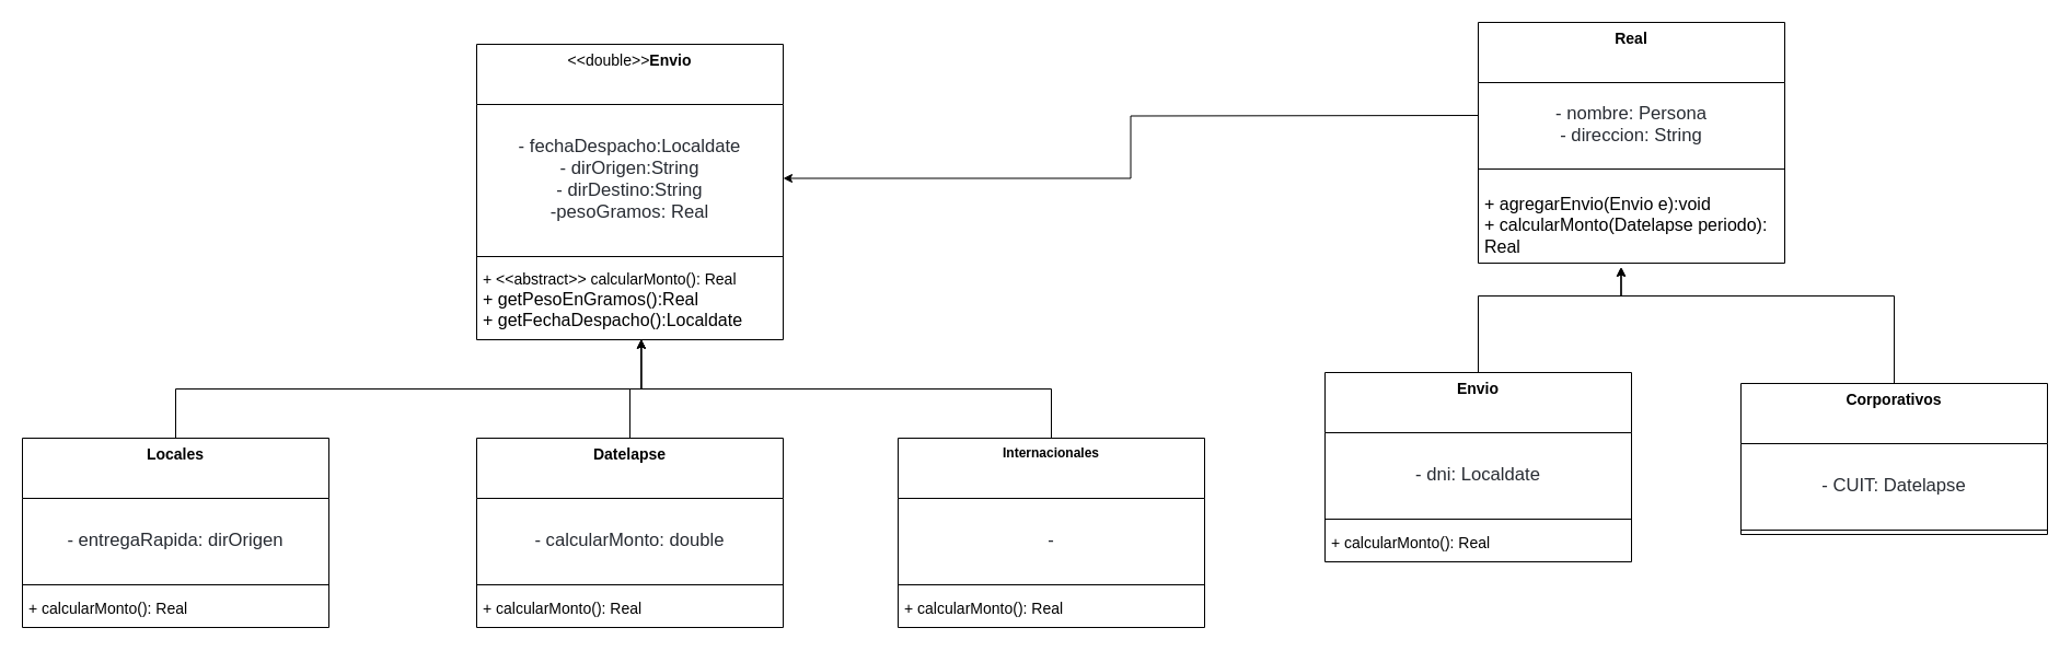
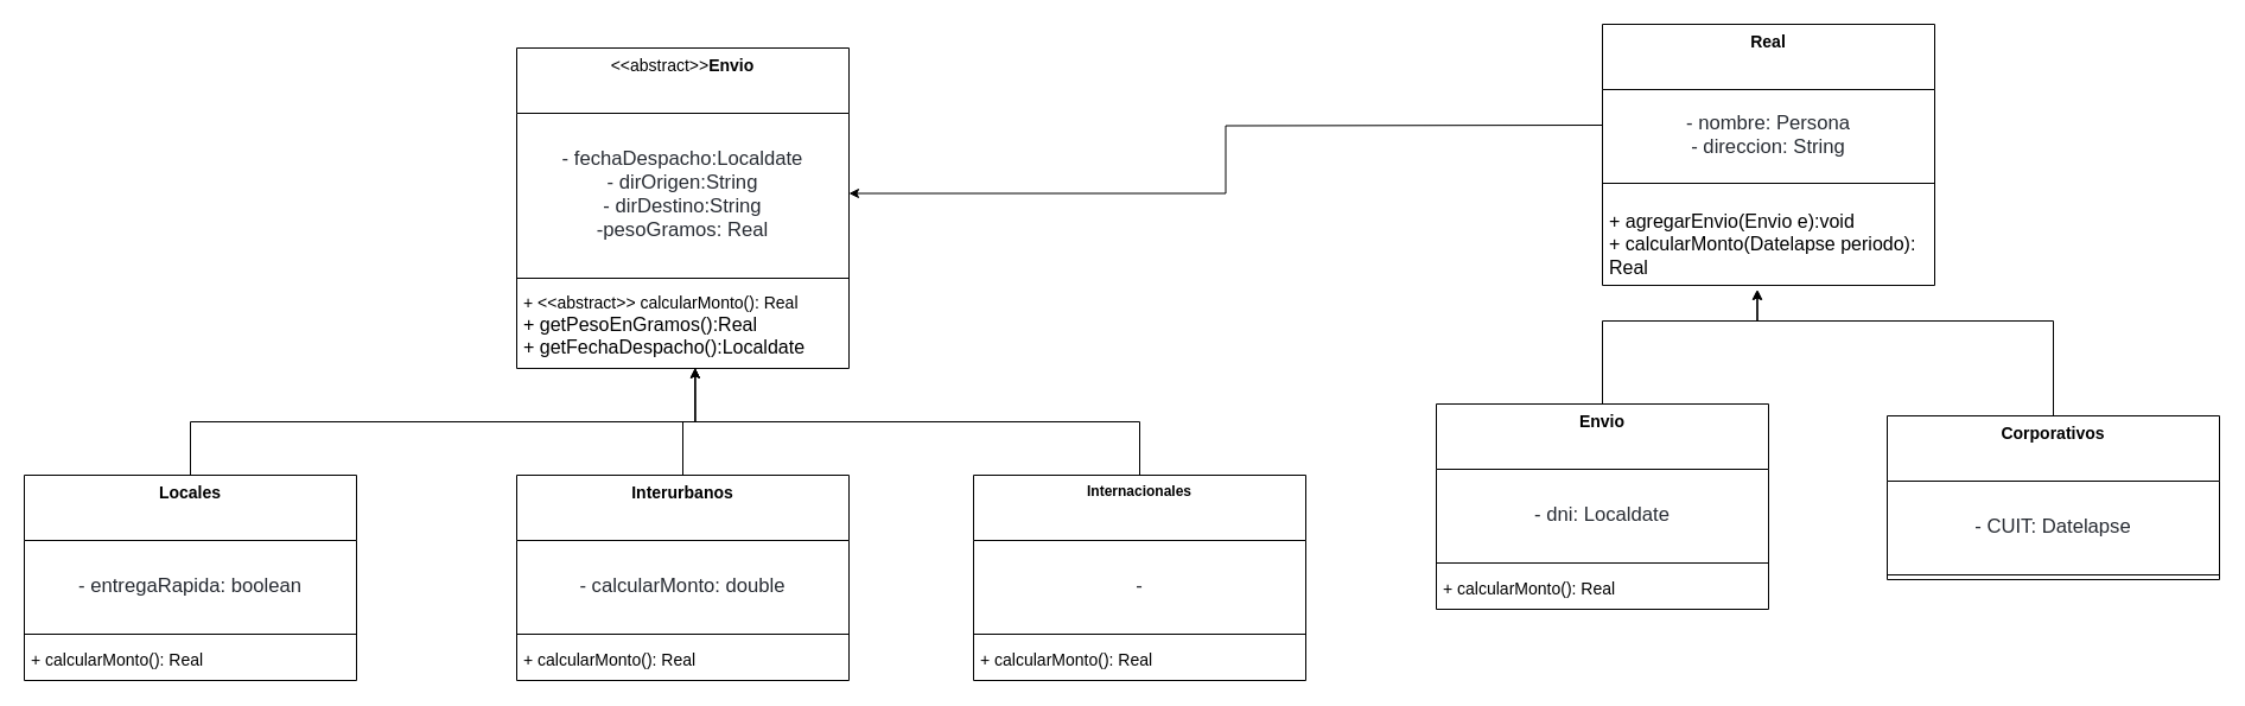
  <mxCell id="0" />
  <mxCell id="1" parent="0" />
- <mxCell id="2" value="&lt;font style=&quot;font-size: 14px;&quot;&gt;&amp;lt;&amp;lt;double&amp;gt;&amp;gt;&lt;b&gt;Envio&lt;/b&gt;&lt;/font&gt;" style="swimlane;fontStyle=0;align=center;verticalAlign=top;childLayout=stackLayout;horizontal=1;startSize=55;horizontalStack=0;resizeParent=1;resizeParentMax=0;resizeLast=0;collapsible=0;marginBottom=0;html=1;whiteSpace=wrap;" parent="1" vertex="1"><mxGeometry x="435" y="40" width="280" height="270" as="geometry" /></mxCell>
+ <mxCell id="2" value="&lt;font style=&quot;font-size: 14px;&quot;&gt;&amp;lt;&amp;lt;abstract&amp;gt;&amp;gt;&lt;b&gt;Envio&lt;/b&gt;&lt;/font&gt;" style="swimlane;fontStyle=0;align=center;verticalAlign=top;childLayout=stackLayout;horizontal=1;startSize=55;horizontalStack=0;resizeParent=1;resizeParentMax=0;resizeLast=0;collapsible=0;marginBottom=0;html=1;whiteSpace=wrap;" parent="1" vertex="1"><mxGeometry x="435" y="40" width="280" height="270" as="geometry" /></mxCell>
  <mxCell id="3" value="&lt;span data-lucid-content=&quot;{&amp;quot;t&amp;quot;:&amp;quot;- fechaDespacho:Localdate\n- dirOrigen:String\n- dirDestino:String\n-pesoGramos: Real&amp;quot;,&amp;quot;m&amp;quot;:[{&amp;quot;s&amp;quot;:0,&amp;quot;n&amp;quot;:&amp;quot;a&amp;quot;,&amp;quot;v&amp;quot;:&amp;quot;center&amp;quot;},{&amp;quot;s&amp;quot;:0,&amp;quot;n&amp;quot;:&amp;quot;c&amp;quot;,&amp;quot;v&amp;quot;:&amp;quot;#282c33ff&amp;quot;,&amp;quot;e&amp;quot;:82},{&amp;quot;s&amp;quot;:0,&amp;quot;n&amp;quot;:&amp;quot;fsp&amp;quot;,&amp;quot;v&amp;quot;:&amp;quot;ss_presetShapeStyle1_textStyle&amp;quot;,&amp;quot;e&amp;quot;:82},{&amp;quot;s&amp;quot;:0,&amp;quot;n&amp;quot;:&amp;quot;s&amp;quot;,&amp;quot;v&amp;quot;:22.222,&amp;quot;e&amp;quot;:82},{&amp;quot;s&amp;quot;:26,&amp;quot;n&amp;quot;:&amp;quot;a&amp;quot;,&amp;quot;v&amp;quot;:&amp;quot;center&amp;quot;},{&amp;quot;s&amp;quot;:45,&amp;quot;n&amp;quot;:&amp;quot;a&amp;quot;,&amp;quot;v&amp;quot;:&amp;quot;center&amp;quot;},{&amp;quot;s&amp;quot;:65,&amp;quot;n&amp;quot;:&amp;quot;a&amp;quot;,&amp;quot;v&amp;quot;:&amp;quot;center&amp;quot;}]}&quot; data-lucid-type=&quot;application/vnd.lucid.text&quot;&gt;&lt;span style=&quot;color:#282c33;font-size:16.667px;&quot;&gt;- fechaDespacho:Localdate&lt;br&gt;&lt;/span&gt;&lt;span style=&quot;color:#282c33;font-size:16.667px;&quot;&gt;- dirOrigen:String&lt;br&gt;&lt;/span&gt;&lt;span style=&quot;color:#282c33;font-size:16.667px;&quot;&gt;- dirDestino:String&lt;br&gt;&lt;/span&gt;&lt;span style=&quot;color:#282c33;font-size:16.667px;&quot;&gt;-pesoGramos: Real&lt;/span&gt;&lt;/span&gt;" style="text;html=1;strokeColor=none;fillColor=none;align=center;verticalAlign=middle;spacingLeft=4;spacingRight=4;overflow=hidden;rotatable=0;points=[[0,0.5],[1,0.5]];portConstraint=eastwest;whiteSpace=wrap;" parent="2" vertex="1"><mxGeometry y="55" width="280" height="135" as="geometry" /></mxCell>
  <mxCell id="4" value="" style="line;strokeWidth=1;fillColor=none;align=left;verticalAlign=middle;spacingTop=-1;spacingLeft=3;spacingRight=3;rotatable=0;labelPosition=right;points=[];portConstraint=eastwest;" parent="2" vertex="1"><mxGeometry y="190" width="280" height="8" as="geometry" /></mxCell>
  <mxCell id="5" value="&lt;font style=&quot;font-size: 14px;&quot;&gt;+ &amp;lt;&amp;lt;abstract&amp;gt;&amp;gt; calcularMonto(): Real&lt;/font&gt;&lt;div&gt;&lt;font size=&quot;3&quot;&gt;+ getPesoEnGramos():Real&lt;/font&gt;&lt;/div&gt;&lt;div&gt;&lt;font size=&quot;3&quot;&gt;+ getFechaDespacho():Localdate&lt;/font&gt;&lt;/div&gt;" style="text;html=1;strokeColor=none;fillColor=none;align=left;verticalAlign=middle;spacingLeft=4;spacingRight=4;overflow=hidden;rotatable=0;points=[[0,0.5],[1,0.5]];portConstraint=eastwest;whiteSpace=wrap;" parent="2" vertex="1"><mxGeometry y="198" width="280" height="72" as="geometry" /></mxCell>
  <mxCell id="6" value="&lt;b&gt;&lt;font style=&quot;font-size: 14px;&quot;&gt;Locales&lt;/font&gt;&lt;/b&gt;" style="swimlane;fontStyle=0;align=center;verticalAlign=top;childLayout=stackLayout;horizontal=1;startSize=55;horizontalStack=0;resizeParent=1;resizeParentMax=0;resizeLast=0;collapsible=0;marginBottom=0;html=1;whiteSpace=wrap;" parent="1" vertex="1"><mxGeometry x="20" y="400" width="280" height="173" as="geometry" /></mxCell>
- <mxCell id="7" value="&lt;font color=&quot;#282c33&quot;&gt;&lt;span style=&quot;font-size: 16.667px;&quot;&gt;- entregaRapida: dirOrigen&lt;/span&gt;&lt;/font&gt;" style="text;html=1;strokeColor=none;fillColor=none;align=center;verticalAlign=middle;spacingLeft=4;spacingRight=4;overflow=hidden;rotatable=0;points=[[0,0.5],[1,0.5]];portConstraint=eastwest;whiteSpace=wrap;" parent="6" vertex="1"><mxGeometry y="55" width="280" height="75" as="geometry" /></mxCell>
+ <mxCell id="7" value="&lt;font color=&quot;#282c33&quot;&gt;&lt;span style=&quot;font-size: 16.667px;&quot;&gt;- entregaRapida: boolean&lt;/span&gt;&lt;/font&gt;" style="text;html=1;strokeColor=none;fillColor=none;align=center;verticalAlign=middle;spacingLeft=4;spacingRight=4;overflow=hidden;rotatable=0;points=[[0,0.5],[1,0.5]];portConstraint=eastwest;whiteSpace=wrap;" parent="6" vertex="1"><mxGeometry y="55" width="280" height="75" as="geometry" /></mxCell>
  <mxCell id="8" value="" style="line;strokeWidth=1;fillColor=none;align=left;verticalAlign=middle;spacingTop=-1;spacingLeft=3;spacingRight=3;rotatable=0;labelPosition=right;points=[];portConstraint=eastwest;" parent="6" vertex="1"><mxGeometry y="130" width="280" height="8" as="geometry" /></mxCell>
  <mxCell id="9" value="&lt;font style=&quot;font-size: 14px;&quot;&gt;+ calcularMonto(): Real&lt;/font&gt;" style="text;html=1;strokeColor=none;fillColor=none;align=left;verticalAlign=middle;spacingLeft=4;spacingRight=4;overflow=hidden;rotatable=0;points=[[0,0.5],[1,0.5]];portConstraint=eastwest;whiteSpace=wrap;" parent="6" vertex="1"><mxGeometry y="138" width="280" height="35" as="geometry" /></mxCell>
- <mxCell id="10" value="&lt;b&gt;&lt;font style=&quot;font-size: 14px;&quot;&gt;Datelapse&lt;/font&gt;&lt;/b&gt;" style="swimlane;fontStyle=0;align=center;verticalAlign=top;childLayout=stackLayout;horizontal=1;startSize=55;horizontalStack=0;resizeParent=1;resizeParentMax=0;resizeLast=0;collapsible=0;marginBottom=0;html=1;whiteSpace=wrap;" parent="1" vertex="1"><mxGeometry x="435" y="400" width="280" height="173" as="geometry" /></mxCell>
+ <mxCell id="10" value="&lt;b&gt;&lt;font style=&quot;font-size: 14px;&quot;&gt;Interurbanos&lt;/font&gt;&lt;/b&gt;" style="swimlane;fontStyle=0;align=center;verticalAlign=top;childLayout=stackLayout;horizontal=1;startSize=55;horizontalStack=0;resizeParent=1;resizeParentMax=0;resizeLast=0;collapsible=0;marginBottom=0;html=1;whiteSpace=wrap;" parent="1" vertex="1"><mxGeometry x="435" y="400" width="280" height="173" as="geometry" /></mxCell>
  <mxCell id="11" value="&lt;font color=&quot;#282c33&quot;&gt;&lt;span style=&quot;font-size: 16.667px;&quot;&gt;- calcularMonto: double&lt;/span&gt;&lt;/font&gt;" style="text;html=1;strokeColor=none;fillColor=none;align=center;verticalAlign=middle;spacingLeft=4;spacingRight=4;overflow=hidden;rotatable=0;points=[[0,0.5],[1,0.5]];portConstraint=eastwest;whiteSpace=wrap;" parent="10" vertex="1"><mxGeometry y="55" width="280" height="75" as="geometry" /></mxCell>
  <mxCell id="12" value="" style="line;strokeWidth=1;fillColor=none;align=left;verticalAlign=middle;spacingTop=-1;spacingLeft=3;spacingRight=3;rotatable=0;labelPosition=right;points=[];portConstraint=eastwest;" parent="10" vertex="1"><mxGeometry y="130" width="280" height="8" as="geometry" /></mxCell>
  <mxCell id="13" value="&lt;font style=&quot;font-size: 14px;&quot;&gt;+ calcularMonto(): Real&lt;/font&gt;" style="text;html=1;strokeColor=none;fillColor=none;align=left;verticalAlign=middle;spacingLeft=4;spacingRight=4;overflow=hidden;rotatable=0;points=[[0,0.5],[1,0.5]];portConstraint=eastwest;whiteSpace=wrap;" parent="10" vertex="1"><mxGeometry y="138" width="280" height="35" as="geometry" /></mxCell>
  <mxCell id="14" value="&lt;b&gt;Internacionales&lt;/b&gt;" style="swimlane;fontStyle=0;align=center;verticalAlign=top;childLayout=stackLayout;horizontal=1;startSize=55;horizontalStack=0;resizeParent=1;resizeParentMax=0;resizeLast=0;collapsible=0;marginBottom=0;html=1;whiteSpace=wrap;" parent="1" vertex="1"><mxGeometry x="820" y="400" width="280" height="173" as="geometry" /></mxCell>
  <mxCell id="15" value="&lt;font color=&quot;#282c33&quot;&gt;&lt;span style=&quot;font-size: 16.667px;&quot;&gt;-&lt;/span&gt;&lt;/font&gt;" style="text;html=1;strokeColor=none;fillColor=none;align=center;verticalAlign=middle;spacingLeft=4;spacingRight=4;overflow=hidden;rotatable=0;points=[[0,0.5],[1,0.5]];portConstraint=eastwest;whiteSpace=wrap;" parent="14" vertex="1"><mxGeometry y="55" width="280" height="75" as="geometry" /></mxCell>
  <mxCell id="16" value="" style="line;strokeWidth=1;fillColor=none;align=left;verticalAlign=middle;spacingTop=-1;spacingLeft=3;spacingRight=3;rotatable=0;labelPosition=right;points=[];portConstraint=eastwest;" parent="14" vertex="1"><mxGeometry y="130" width="280" height="8" as="geometry" /></mxCell>
  <mxCell id="17" value="&lt;font style=&quot;font-size: 14px;&quot;&gt;+ calcularMonto(): Real&lt;/font&gt;" style="text;html=1;strokeColor=none;fillColor=none;align=left;verticalAlign=middle;spacingLeft=4;spacingRight=4;overflow=hidden;rotatable=0;points=[[0,0.5],[1,0.5]];portConstraint=eastwest;whiteSpace=wrap;" parent="14" vertex="1"><mxGeometry y="138" width="280" height="35" as="geometry" /></mxCell>
  <mxCell id="18" style="edgeStyle=orthogonalEdgeStyle;rounded=0;orthogonalLoop=1;jettySize=auto;html=1;exitX=0.5;exitY=0;exitDx=0;exitDy=0;entryX=0.537;entryY=0.996;entryDx=0;entryDy=0;entryPerimeter=0;" parent="1" source="6" target="5" edge="1"><mxGeometry relative="1" as="geometry" /></mxCell>
  <mxCell id="19" style="edgeStyle=orthogonalEdgeStyle;rounded=0;orthogonalLoop=1;jettySize=auto;html=1;entryX=0.537;entryY=0.996;entryDx=0;entryDy=0;entryPerimeter=0;" parent="1" source="10" target="5" edge="1"><mxGeometry relative="1" as="geometry" /></mxCell>
  <mxCell id="20" style="edgeStyle=orthogonalEdgeStyle;rounded=0;orthogonalLoop=1;jettySize=auto;html=1;entryX=0.537;entryY=0.996;entryDx=0;entryDy=0;entryPerimeter=0;" parent="1" source="14" target="5" edge="1"><mxGeometry relative="1" as="geometry" /></mxCell>
  <mxCell id="21" style="edgeStyle=orthogonalEdgeStyle;rounded=0;orthogonalLoop=1;jettySize=auto;html=1;entryX=1;entryY=0.5;entryDx=0;entryDy=0;" parent="1" target="3" edge="1"><mxGeometry relative="1" as="geometry"><mxPoint x="1350" y="105" as="sourcePoint" /></mxGeometry></mxCell>
  <mxCell id="22" value="&lt;b&gt;&lt;font style=&quot;font-size: 14px;&quot;&gt;Envio&lt;/font&gt;&lt;/b&gt;" style="swimlane;fontStyle=0;align=center;verticalAlign=top;childLayout=stackLayout;horizontal=1;startSize=55;horizontalStack=0;resizeParent=1;resizeParentMax=0;resizeLast=0;collapsible=0;marginBottom=0;html=1;whiteSpace=wrap;" parent="1" vertex="1"><mxGeometry x="1210" y="340" width="280" height="173" as="geometry" /></mxCell>
  <mxCell id="23" value="&lt;div&gt;&lt;span style=&quot;font-size: 16.667px; color: rgb(40, 44, 51); background-color: initial;&quot;&gt;- dni: Localdate&lt;/span&gt;&lt;/div&gt;" style="text;html=1;strokeColor=none;fillColor=none;align=center;verticalAlign=middle;spacingLeft=4;spacingRight=4;overflow=hidden;rotatable=0;points=[[0,0.5],[1,0.5]];portConstraint=eastwest;whiteSpace=wrap;" parent="22" vertex="1"><mxGeometry y="55" width="280" height="75" as="geometry" /></mxCell>
  <mxCell id="24" value="" style="line;strokeWidth=1;fillColor=none;align=left;verticalAlign=middle;spacingTop=-1;spacingLeft=3;spacingRight=3;rotatable=0;labelPosition=right;points=[];portConstraint=eastwest;" parent="22" vertex="1"><mxGeometry y="130" width="280" height="8" as="geometry" /></mxCell>
  <mxCell id="25" value="&lt;font style=&quot;font-size: 14px;&quot;&gt;+ calcularMonto(): Real&lt;/font&gt;" style="text;html=1;strokeColor=none;fillColor=none;align=left;verticalAlign=middle;spacingLeft=4;spacingRight=4;overflow=hidden;rotatable=0;points=[[0,0.5],[1,0.5]];portConstraint=eastwest;whiteSpace=wrap;" parent="22" vertex="1"><mxGeometry y="138" width="280" height="35" as="geometry" /></mxCell>
  <mxCell id="26" style="edgeStyle=orthogonalEdgeStyle;rounded=0;orthogonalLoop=1;jettySize=auto;html=1;entryX=0.467;entryY=1.046;entryDx=0;entryDy=0;entryPerimeter=0;" parent="1" source="22" edge="1" target="33"><mxGeometry relative="1" as="geometry"><mxPoint x="1480" y="200" as="targetPoint" /><Array as="points"><mxPoint x="1350" y="270" /><mxPoint x="1481" y="270" /></Array></mxGeometry></mxCell>
  <mxCell id="27" value="&lt;b&gt;&lt;font style=&quot;font-size: 14px;&quot;&gt;Corporativos&lt;/font&gt;&lt;/b&gt;" style="swimlane;fontStyle=0;align=center;verticalAlign=top;childLayout=stackLayout;horizontal=1;startSize=55;horizontalStack=0;resizeParent=1;resizeParentMax=0;resizeLast=0;collapsible=0;marginBottom=0;html=1;whiteSpace=wrap;" parent="1" vertex="1"><mxGeometry x="1590" y="350" width="280" height="138" as="geometry" /></mxCell>
  <mxCell id="28" value="&lt;div&gt;&lt;span style=&quot;font-size: 16.667px; color: rgb(40, 44, 51); background-color: initial;&quot;&gt;- CUIT: Datelapse&lt;/span&gt;&lt;/div&gt;" style="text;html=1;strokeColor=none;fillColor=none;align=center;verticalAlign=middle;spacingLeft=4;spacingRight=4;overflow=hidden;rotatable=0;points=[[0,0.5],[1,0.5]];portConstraint=eastwest;whiteSpace=wrap;" parent="27" vertex="1"><mxGeometry y="55" width="280" height="75" as="geometry" /></mxCell>
  <mxCell id="29" value="" style="line;strokeWidth=1;fillColor=none;align=left;verticalAlign=middle;spacingTop=-1;spacingLeft=3;spacingRight=3;rotatable=0;labelPosition=right;points=[];portConstraint=eastwest;" parent="27" vertex="1"><mxGeometry y="130" width="280" height="8" as="geometry" /></mxCell>
  <mxCell id="30" value="&lt;b&gt;&lt;font style=&quot;font-size: 14px;&quot;&gt;Real&lt;/font&gt;&lt;/b&gt;" style="swimlane;fontStyle=0;align=center;verticalAlign=top;childLayout=stackLayout;horizontal=1;startSize=55;horizontalStack=0;resizeParent=1;resizeParentMax=0;resizeLast=0;collapsible=0;marginBottom=0;html=1;whiteSpace=wrap;" parent="1" vertex="1"><mxGeometry x="1350" y="20" width="280" height="220" as="geometry" /></mxCell>
  <mxCell id="31" value="&lt;font color=&quot;#282c33&quot;&gt;&lt;span style=&quot;font-size: 16.667px;&quot;&gt;- nombre: Persona&lt;/span&gt;&lt;/font&gt;&lt;div&gt;&lt;font color=&quot;#282c33&quot;&gt;&lt;span style=&quot;font-size: 16.667px;&quot;&gt;- direccion: String&lt;/span&gt;&lt;/font&gt;&lt;/div&gt;" style="text;html=1;strokeColor=none;fillColor=none;align=center;verticalAlign=middle;spacingLeft=4;spacingRight=4;overflow=hidden;rotatable=0;points=[[0,0.5],[1,0.5]];portConstraint=eastwest;whiteSpace=wrap;" parent="30" vertex="1"><mxGeometry y="55" width="280" height="75" as="geometry" /></mxCell>
  <mxCell id="32" value="" style="line;strokeWidth=1;fillColor=none;align=left;verticalAlign=middle;spacingTop=-1;spacingLeft=3;spacingRight=3;rotatable=0;labelPosition=right;points=[];portConstraint=eastwest;" parent="30" vertex="1"><mxGeometry y="130" width="280" height="8" as="geometry" /></mxCell>
  <mxCell id="33" value="&lt;div&gt;&lt;font style=&quot;font-size: 14px;&quot;&gt;&lt;br&gt;&lt;/font&gt;&lt;/div&gt;&lt;div&gt;&lt;font size=&quot;3&quot;&gt;+ agregarEnvio(Envio e):void&lt;/font&gt;&lt;/div&gt;&lt;font size=&quot;3&quot;&gt;+ calcularMonto(Datelapse periodo): Real&lt;/font&gt;&lt;div&gt;&lt;br&gt;&lt;/div&gt;" style="text;html=1;strokeColor=none;fillColor=none;align=left;verticalAlign=middle;spacingLeft=4;spacingRight=4;overflow=hidden;rotatable=0;points=[[0,0.5],[1,0.5]];portConstraint=eastwest;whiteSpace=wrap;" parent="30" vertex="1"><mxGeometry y="138" width="280" height="82" as="geometry" /></mxCell>
  <mxCell id="34" style="edgeStyle=orthogonalEdgeStyle;rounded=0;orthogonalLoop=1;jettySize=auto;html=1;exitX=0.5;exitY=0;exitDx=0;exitDy=0;entryX=0.465;entryY=1.047;entryDx=0;entryDy=0;entryPerimeter=0;" edge="1" parent="1" source="27" target="33"><mxGeometry relative="1" as="geometry"><Array as="points"><mxPoint x="1730" y="270" /><mxPoint x="1480" y="270" /></Array></mxGeometry></mxCell>
